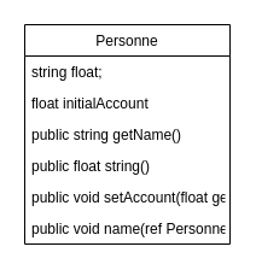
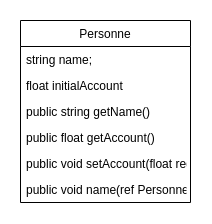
  <mxCell id="0" />
  <mxCell id="1" parent="0" />
  <mxCell id="2" value="Personne" style="swimlane;fontStyle=0;childLayout=stackLayout;horizontal=1;startSize=26;fillColor=none;horizontalStack=0;resizeParent=1;resizeParentMax=0;resizeLast=0;collapsible=1;marginBottom=0;" vertex="1" parent="1"><mxGeometry x="20" y="20" width="170" height="182" as="geometry" /></mxCell>
- <mxCell id="3" value="string float;" style="text;strokeColor=none;fillColor=none;align=left;verticalAlign=top;spacingLeft=4;spacingRight=4;overflow=hidden;rotatable=0;points=[[0,0.5],[1,0.5]];portConstraint=eastwest;" vertex="1" parent="2"><mxGeometry y="26" width="170" height="26" as="geometry" /></mxCell>
+ <mxCell id="3" value="string name;" style="text;strokeColor=none;fillColor=none;align=left;verticalAlign=top;spacingLeft=4;spacingRight=4;overflow=hidden;rotatable=0;points=[[0,0.5],[1,0.5]];portConstraint=eastwest;" vertex="1" parent="2"><mxGeometry y="26" width="170" height="26" as="geometry" /></mxCell>
  <mxCell id="4" value="float initialAccount" style="text;strokeColor=none;fillColor=none;align=left;verticalAlign=top;spacingLeft=4;spacingRight=4;overflow=hidden;rotatable=0;points=[[0,0.5],[1,0.5]];portConstraint=eastwest;" vertex="1" parent="2"><mxGeometry y="52" width="170" height="26" as="geometry" /></mxCell>
  <mxCell id="5" value="public string getName()" style="text;strokeColor=none;fillColor=none;align=left;verticalAlign=top;spacingLeft=4;spacingRight=4;overflow=hidden;rotatable=0;points=[[0,0.5],[1,0.5]];portConstraint=eastwest;" vertex="1" parent="2"><mxGeometry y="78" width="170" height="26" as="geometry" /></mxCell>
- <mxCell id="6" value="public float string()" style="text;strokeColor=none;fillColor=none;align=left;verticalAlign=top;spacingLeft=4;spacingRight=4;overflow=hidden;rotatable=0;points=[[0,0.5],[1,0.5]];portConstraint=eastwest;" vertex="1" parent="2"><mxGeometry y="104" width="170" height="26" as="geometry" /></mxCell>
- <mxCell id="7" value=" public void setAccount(float getName)" style="text;strokeColor=none;fillColor=none;align=left;verticalAlign=top;spacingLeft=4;spacingRight=4;overflow=hidden;rotatable=0;points=[[0,0.5],[1,0.5]];portConstraint=eastwest;" vertex="1" parent="2"><mxGeometry y="130" width="170" height="26" as="geometry" /></mxCell>
+ <mxCell id="6" value="public float getAccount()" style="text;strokeColor=none;fillColor=none;align=left;verticalAlign=top;spacingLeft=4;spacingRight=4;overflow=hidden;rotatable=0;points=[[0,0.5],[1,0.5]];portConstraint=eastwest;" vertex="1" parent="2"><mxGeometry y="104" width="170" height="26" as="geometry" /></mxCell>
+ <mxCell id="7" value=" public void setAccount(float receive)" style="text;strokeColor=none;fillColor=none;align=left;verticalAlign=top;spacingLeft=4;spacingRight=4;overflow=hidden;rotatable=0;points=[[0,0.5],[1,0.5]];portConstraint=eastwest;" vertex="1" parent="2"><mxGeometry y="130" width="170" height="26" as="geometry" /></mxCell>
  <mxCell id="8" value=" public void name(ref Personne give)" style="text;strokeColor=none;fillColor=none;align=left;verticalAlign=top;spacingLeft=4;spacingRight=4;overflow=hidden;rotatable=0;points=[[0,0.5],[1,0.5]];portConstraint=eastwest;" vertex="1" parent="2"><mxGeometry y="156" width="170" height="26" as="geometry" /></mxCell>
